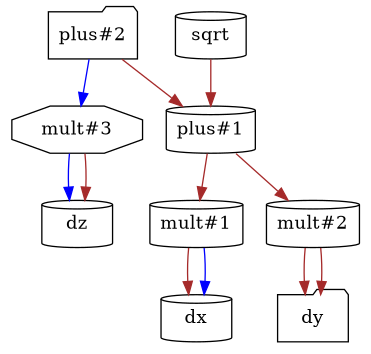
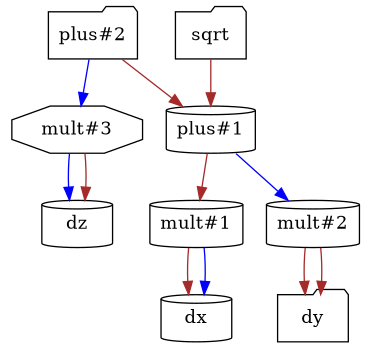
  digraph {
    node [shape=cylinder]
    edge [color=brown]
    "mult#1"
    dx
    dy [shape=folder]
    "mult#2"
    "mult#3" [shape=octagon]
    dz
    "plus#1"
    "plus#2" [shape=folder]
-   sqrt
+   sqrt [shape=folder]
    "mult#1" -> dx
    "mult#1" -> dx [color=blue]
    "mult#2" -> dy
    "mult#2" -> dy
    "mult#3" -> dz [color=blue]
    "mult#3" -> dz
    "plus#1" -> "mult#1"
-   "plus#1" -> "mult#2"
+   "plus#1" -> "mult#2" [color=blue]
    "plus#2" -> "mult#3" [color=blue]
    "plus#2" -> "plus#1"
    sqrt -> "plus#1"
  }
